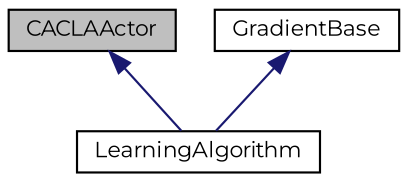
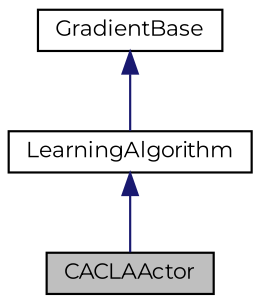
  digraph {
    fontname=Montserrat
    node [color=black fillcolor=white fontname=Montserrat fontsize=10 shape=record style=filled]
    edge [color=midnightblue dir=back fontname=Montserrat fontsize=10 labelfontname=Helvetica labelfontsize=10 style=solid]
    n1 [fillcolor=grey75 fontcolor=black height=0.2 label=CACLAActor width=0.4]
    n2 [height=0.2 label=GradientBase width=0.4]
    n3 [height=0.2 label=LearningAlgorithm width=0.4]
    n2 -> n3
-   n1 -> n3
+   n3 -> n1
  }
